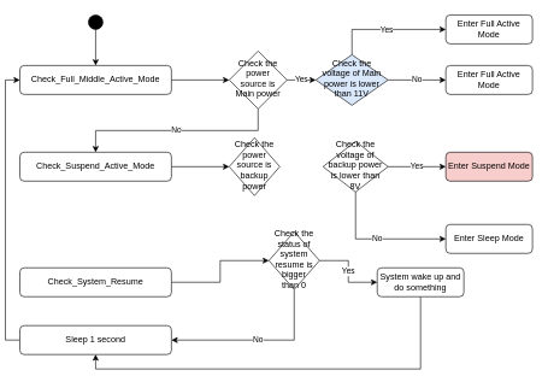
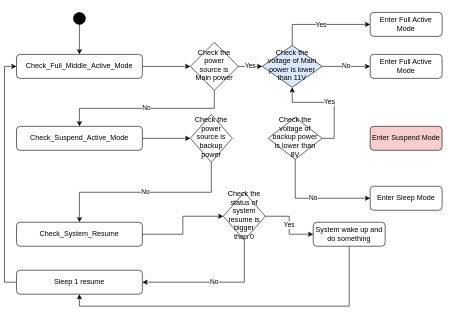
  <mxCell id="0" />
  <mxCell id="1" parent="0" />
  <mxCell id="2" style="edgeStyle=orthogonalEdgeStyle;rounded=0;orthogonalLoop=1;jettySize=auto;html=1;exitX=1;exitY=0.5;exitDx=0;exitDy=0;entryX=0;entryY=0.5;entryDx=0;entryDy=0;" edge="1" parent="1" source="3" target="6"><mxGeometry relative="1" as="geometry" /></mxCell>
  <mxCell id="3" value="Check_Full_Middle_Active_Mode" style="rounded=1;whiteSpace=wrap;html=1;fontSize=12;glass=0;strokeWidth=1;shadow=0;" parent="1" vertex="1"><mxGeometry x="20" y="90" width="210" height="40" as="geometry" /></mxCell>
  <mxCell id="4" value="No" style="edgeStyle=orthogonalEdgeStyle;rounded=0;orthogonalLoop=1;jettySize=auto;html=1;exitX=0.5;exitY=1;exitDx=0;exitDy=0;entryX=0.5;entryY=0;entryDx=0;entryDy=0;" edge="1" parent="1" source="6" target="11"><mxGeometry relative="1" as="geometry" /></mxCell>
  <mxCell id="5" value="Yes" style="edgeStyle=orthogonalEdgeStyle;rounded=0;orthogonalLoop=1;jettySize=auto;html=1;exitX=1;exitY=0.5;exitDx=0;exitDy=0;entryX=0;entryY=0.5;entryDx=0;entryDy=0;" edge="1" parent="1" source="6" target="25"><mxGeometry relative="1" as="geometry" /></mxCell>
  <mxCell id="6" value="Check the power source is Main power" style="rhombus;whiteSpace=wrap;html=1;shadow=0;fontFamily=Helvetica;fontSize=12;align=center;strokeWidth=1;spacing=6;spacingTop=-4;" parent="1" vertex="1"><mxGeometry x="310" y="70" width="80" height="80" as="geometry" /></mxCell>
  <mxCell id="7" value="Enter Full Active Mode" style="rounded=1;whiteSpace=wrap;html=1;fontSize=12;glass=0;strokeWidth=1;shadow=0;" parent="1" vertex="1"><mxGeometry x="610" y="20" width="120" height="40" as="geometry" /></mxCell>
  <mxCell id="8" style="edgeStyle=orthogonalEdgeStyle;rounded=0;orthogonalLoop=1;jettySize=auto;html=1;" edge="1" parent="1" source="9" target="3"><mxGeometry relative="1" as="geometry" /></mxCell>
  <mxCell id="9" value="" style="ellipse;whiteSpace=wrap;html=1;aspect=fixed;strokeColor=#000000;fillColor=#000000;" vertex="1" parent="1"><mxGeometry x="115" y="20" width="20" height="20" as="geometry" /></mxCell>
  <mxCell id="10" style="edgeStyle=orthogonalEdgeStyle;rounded=0;orthogonalLoop=1;jettySize=auto;html=1;entryX=0;entryY=0.5;entryDx=0;entryDy=0;" edge="1" parent="1" source="11" target="17"><mxGeometry relative="1" as="geometry" /></mxCell>
  <mxCell id="11" value="Check_Suspend_Active_Mode" style="rounded=1;whiteSpace=wrap;html=1;fontSize=12;glass=0;strokeWidth=1;shadow=0;" vertex="1" parent="1"><mxGeometry x="20" y="210" width="210" height="40" as="geometry" /></mxCell>
  <mxCell id="12" style="edgeStyle=orthogonalEdgeStyle;rounded=0;orthogonalLoop=1;jettySize=auto;html=1;exitX=1;exitY=0.5;exitDx=0;exitDy=0;entryX=0;entryY=0.5;entryDx=0;entryDy=0;" edge="1" parent="1" source="13" target="29"><mxGeometry relative="1" as="geometry" /></mxCell>
  <mxCell id="13" value="Check_System_Resume" style="rounded=1;whiteSpace=wrap;html=1;fontSize=12;glass=0;strokeWidth=1;shadow=0;" vertex="1" parent="1"><mxGeometry x="20" y="370" width="210" height="40" as="geometry" /></mxCell>
  <mxCell id="14" value="Enter Suspend Mode" style="rounded=1;whiteSpace=wrap;html=1;fontSize=12;glass=0;strokeWidth=1;shadow=0;fillColor=#f8cecc;" vertex="1" parent="1"><mxGeometry x="610" y="210" width="120" height="40" as="geometry" /></mxCell>
  <mxCell id="15" value="Enter Sleep Mode" style="rounded=1;whiteSpace=wrap;html=1;fontSize=12;glass=0;strokeWidth=1;shadow=0;" vertex="1" parent="1"><mxGeometry x="610" y="310" width="120" height="40" as="geometry" /></mxCell>
+ <mxCell id="16" value="No" style="edgeStyle=orthogonalEdgeStyle;rounded=0;orthogonalLoop=1;jettySize=auto;html=1;exitX=0.5;exitY=1;exitDx=0;exitDy=0;" edge="1" parent="1" source="17" target="13"><mxGeometry relative="1" as="geometry" /></mxCell>
  <mxCell id="17" value="Check the power source is backup power" style="rhombus;whiteSpace=wrap;html=1;shadow=0;fontFamily=Helvetica;fontSize=12;align=center;strokeWidth=1;spacing=6;spacingTop=-4;" vertex="1" parent="1"><mxGeometry x="310" y="190" width="70" height="80" as="geometry" /></mxCell>
  <mxCell id="18" style="edgeStyle=orthogonalEdgeStyle;rounded=0;orthogonalLoop=1;jettySize=auto;html=1;exitX=0;exitY=0.5;exitDx=0;exitDy=0;entryX=0;entryY=0.5;entryDx=0;entryDy=0;" edge="1" parent="1" source="19" target="3"><mxGeometry relative="1" as="geometry" /></mxCell>
- <mxCell id="19" value="Sleep 1 second" style="rounded=1;whiteSpace=wrap;html=1;fontSize=12;glass=0;strokeWidth=1;shadow=0;" vertex="1" parent="1"><mxGeometry x="20" y="450" width="210" height="40" as="geometry" /></mxCell>
+ <mxCell id="19" value="Sleep 1 resume" style="rounded=1;whiteSpace=wrap;html=1;fontSize=12;glass=0;strokeWidth=1;shadow=0;" vertex="1" parent="1"><mxGeometry x="20" y="450" width="210" height="40" as="geometry" /></mxCell>
  <mxCell id="20" value="No" style="edgeStyle=orthogonalEdgeStyle;rounded=0;orthogonalLoop=1;jettySize=auto;html=1;entryX=0;entryY=0.5;entryDx=0;entryDy=0;exitX=0.5;exitY=1;exitDx=0;exitDy=0;" edge="1" parent="1" source="22" target="15"><mxGeometry relative="1" as="geometry" /></mxCell>
- <mxCell id="21" value="Yes" style="edgeStyle=orthogonalEdgeStyle;rounded=0;orthogonalLoop=1;jettySize=auto;html=1;exitX=1;exitY=0.5;exitDx=0;exitDy=0;entryX=0;entryY=0.5;entryDx=0;entryDy=0;" edge="1" parent="1" source="22" target="14"><mxGeometry relative="1" as="geometry" /></mxCell>
+ <mxCell id="21" value="Yes" style="edgeStyle=orthogonalEdgeStyle;rounded=0;orthogonalLoop=1;jettySize=auto;html=1;exitX=1;exitY=0.5;exitDx=0;exitDy=0;" edge="1" parent="1" source="22" target="25"><mxGeometry relative="1" as="geometry" /></mxCell>
  <mxCell id="22" value="Check the voltage of backup power is lower than 8V" style="rhombus;whiteSpace=wrap;html=1;shadow=0;fontFamily=Helvetica;fontSize=12;align=center;strokeWidth=1;spacing=6;spacingTop=-4;" vertex="1" parent="1"><mxGeometry x="440" y="195" width="90" height="70" as="geometry" /></mxCell>
  <mxCell id="23" value="Yes" style="edgeStyle=orthogonalEdgeStyle;rounded=0;orthogonalLoop=1;jettySize=auto;html=1;exitX=0.5;exitY=0;exitDx=0;exitDy=0;entryX=0;entryY=0.5;entryDx=0;entryDy=0;" edge="1" parent="1" source="25" target="7"><mxGeometry relative="1" as="geometry" /></mxCell>
  <mxCell id="24" value="No" style="edgeStyle=orthogonalEdgeStyle;rounded=0;orthogonalLoop=1;jettySize=auto;html=1;entryX=0;entryY=0.5;entryDx=0;entryDy=0;" edge="1" parent="1" source="25" target="26"><mxGeometry relative="1" as="geometry" /></mxCell>
  <mxCell id="25" value="Check the voltage of Main power is lower than 11V" style="rhombus;whiteSpace=wrap;html=1;shadow=0;fontFamily=Helvetica;fontSize=12;align=center;strokeWidth=1;spacing=6;spacingTop=-4;fillColor=#dae8fc;" vertex="1" parent="1"><mxGeometry x="430" y="75" width="100" height="70" as="geometry" /></mxCell>
  <mxCell id="26" value="Enter Full Active Mode" style="rounded=1;whiteSpace=wrap;html=1;fontSize=12;glass=0;strokeWidth=1;shadow=0;" vertex="1" parent="1"><mxGeometry x="610" y="90" width="120" height="40" as="geometry" /></mxCell>
  <mxCell id="27" value="No" style="edgeStyle=orthogonalEdgeStyle;rounded=0;orthogonalLoop=1;jettySize=auto;html=1;exitX=0.5;exitY=1;exitDx=0;exitDy=0;entryX=1;entryY=0.5;entryDx=0;entryDy=0;" edge="1" parent="1" source="29" target="19"><mxGeometry relative="1" as="geometry" /></mxCell>
  <mxCell id="28" value="Yes" style="edgeStyle=orthogonalEdgeStyle;rounded=0;orthogonalLoop=1;jettySize=auto;html=1;exitX=1;exitY=0.5;exitDx=0;exitDy=0;entryX=0;entryY=0.5;entryDx=0;entryDy=0;" edge="1" parent="1" source="29" target="31"><mxGeometry relative="1" as="geometry" /></mxCell>
  <mxCell id="29" value="Check the status of system resume is bigger than 0" style="rhombus;whiteSpace=wrap;html=1;shadow=0;fontFamily=Helvetica;fontSize=12;align=center;strokeWidth=1;spacing=6;spacingTop=-4;" vertex="1" parent="1"><mxGeometry x="365" y="320" width="70" height="80" as="geometry" /></mxCell>
  <mxCell id="30" style="edgeStyle=orthogonalEdgeStyle;rounded=0;orthogonalLoop=1;jettySize=auto;html=1;exitX=0.5;exitY=1;exitDx=0;exitDy=0;entryX=0.5;entryY=1;entryDx=0;entryDy=0;" edge="1" parent="1" source="31" target="19"><mxGeometry relative="1" as="geometry" /></mxCell>
  <mxCell id="31" value="System wake up and do something" style="rounded=1;whiteSpace=wrap;html=1;fontSize=12;glass=0;strokeWidth=1;shadow=0;" vertex="1" parent="1"><mxGeometry x="515" y="370" width="120" height="40" as="geometry" /></mxCell>
